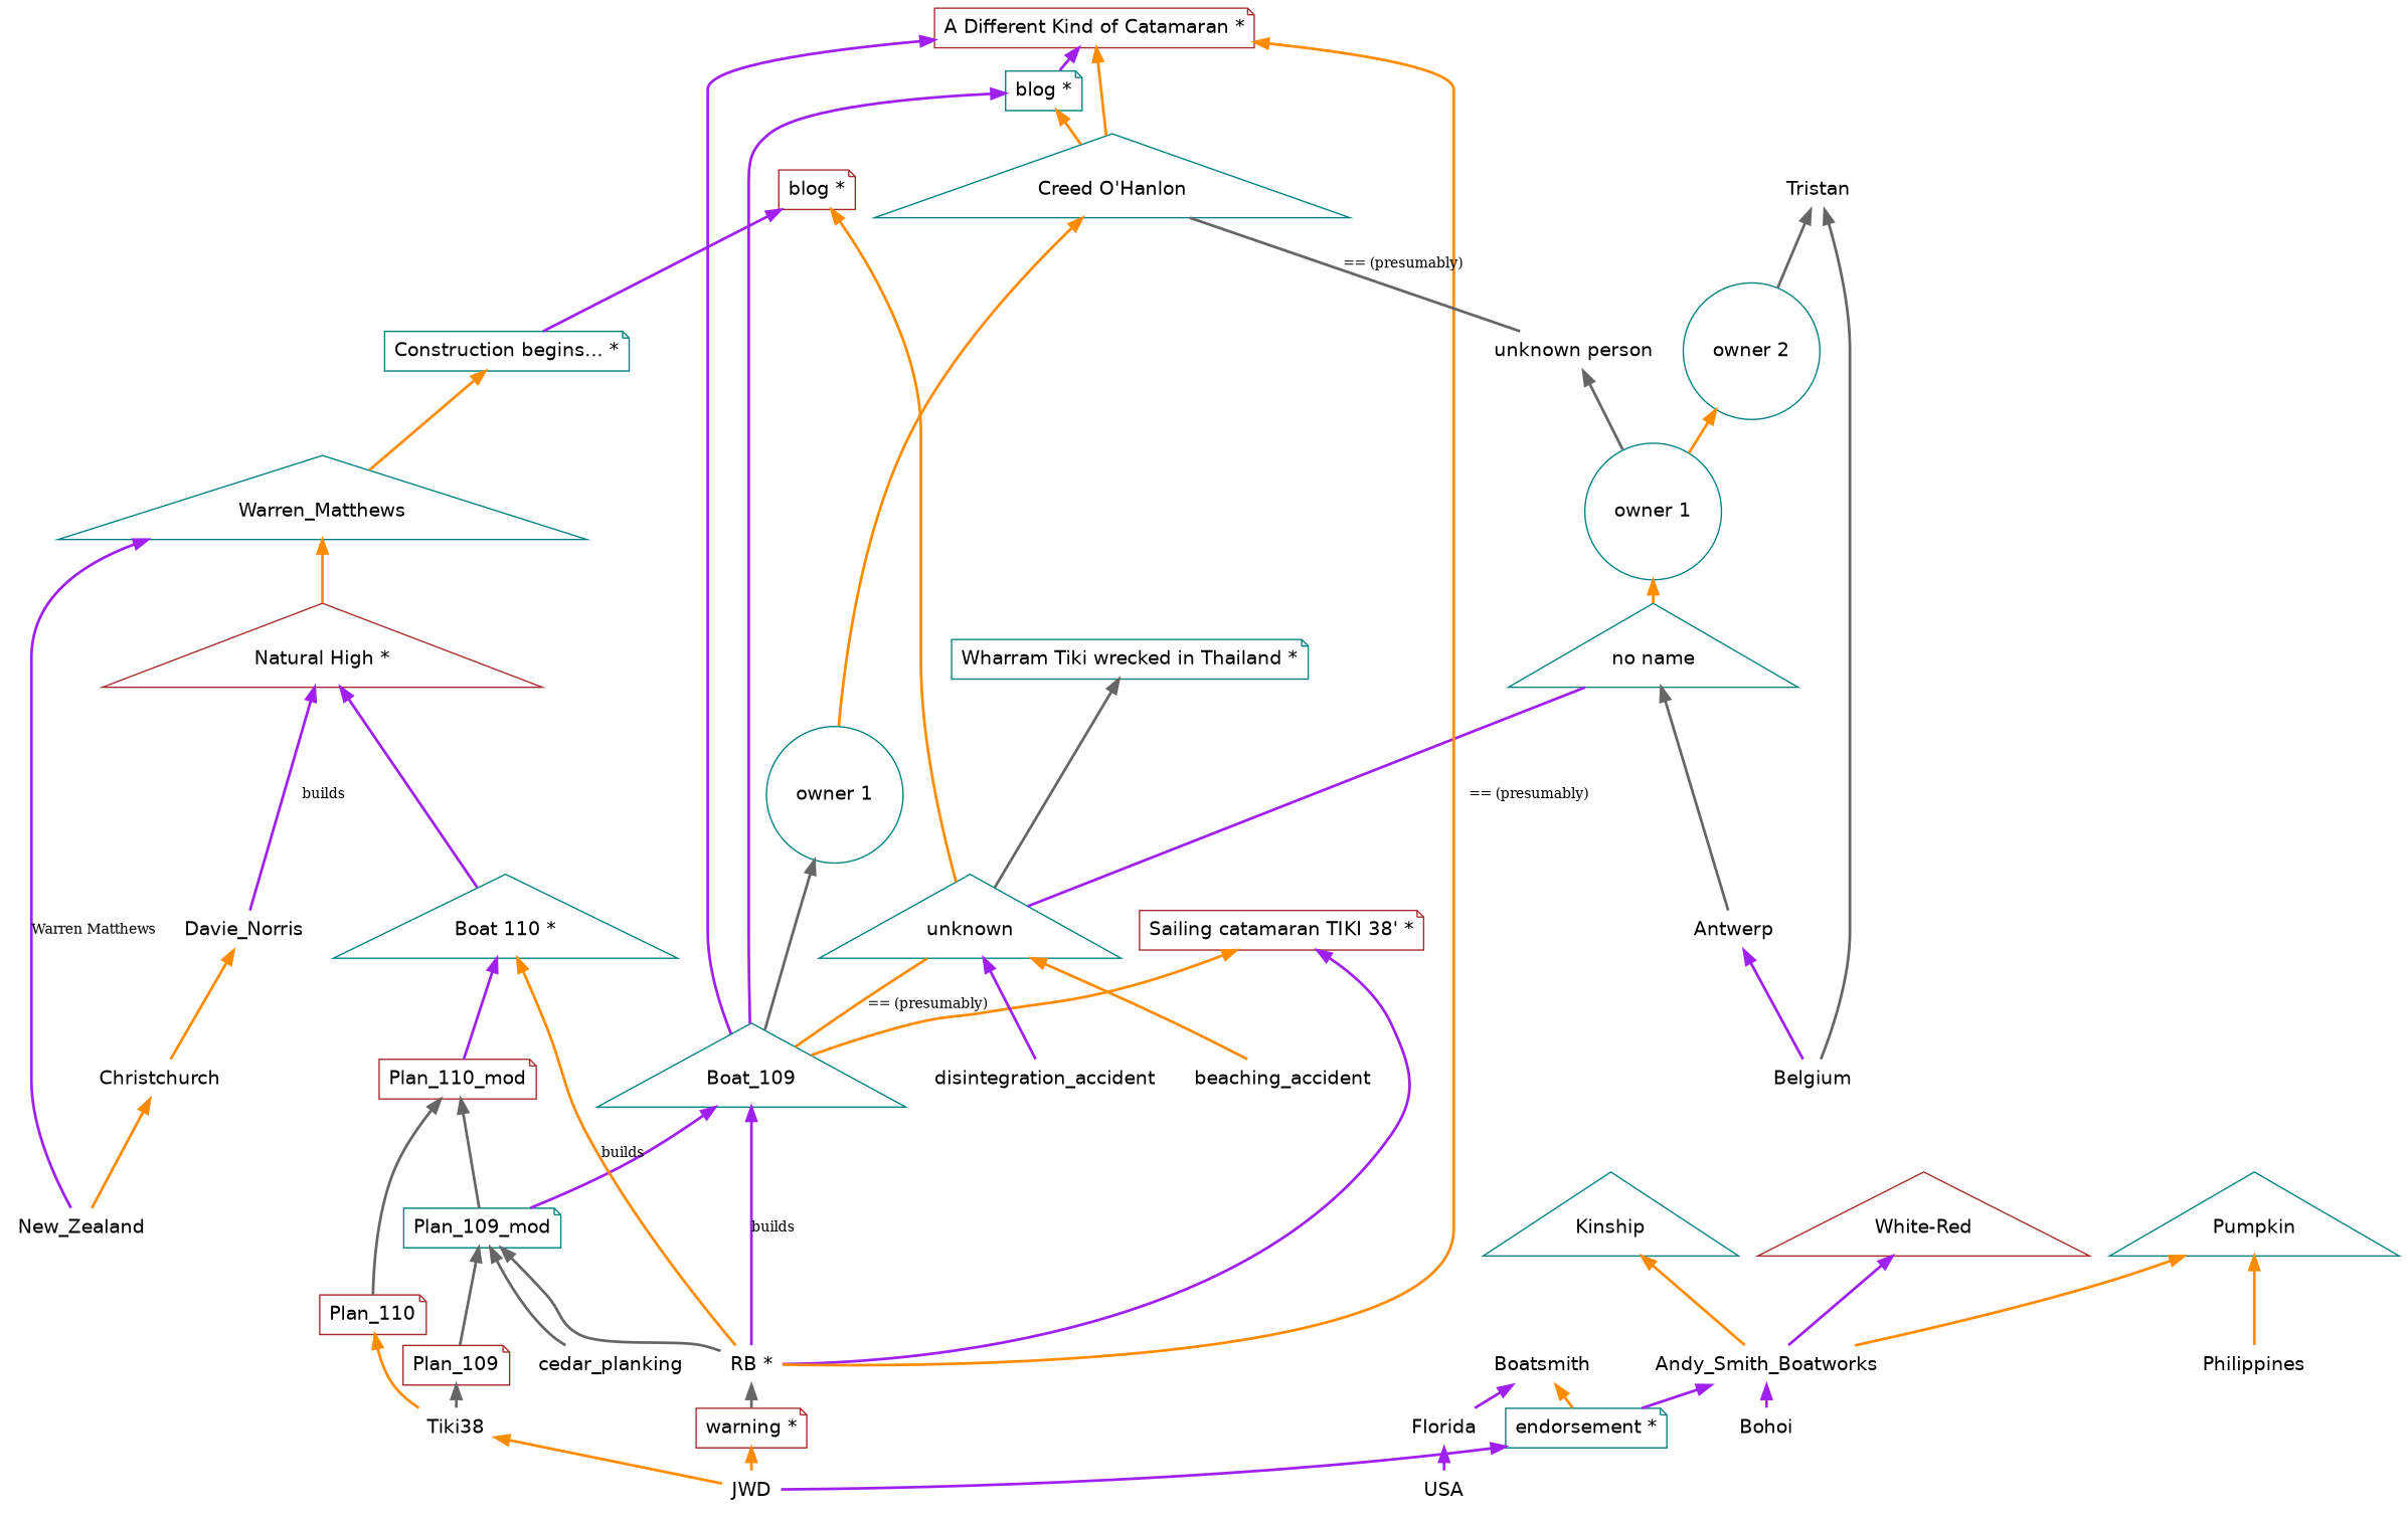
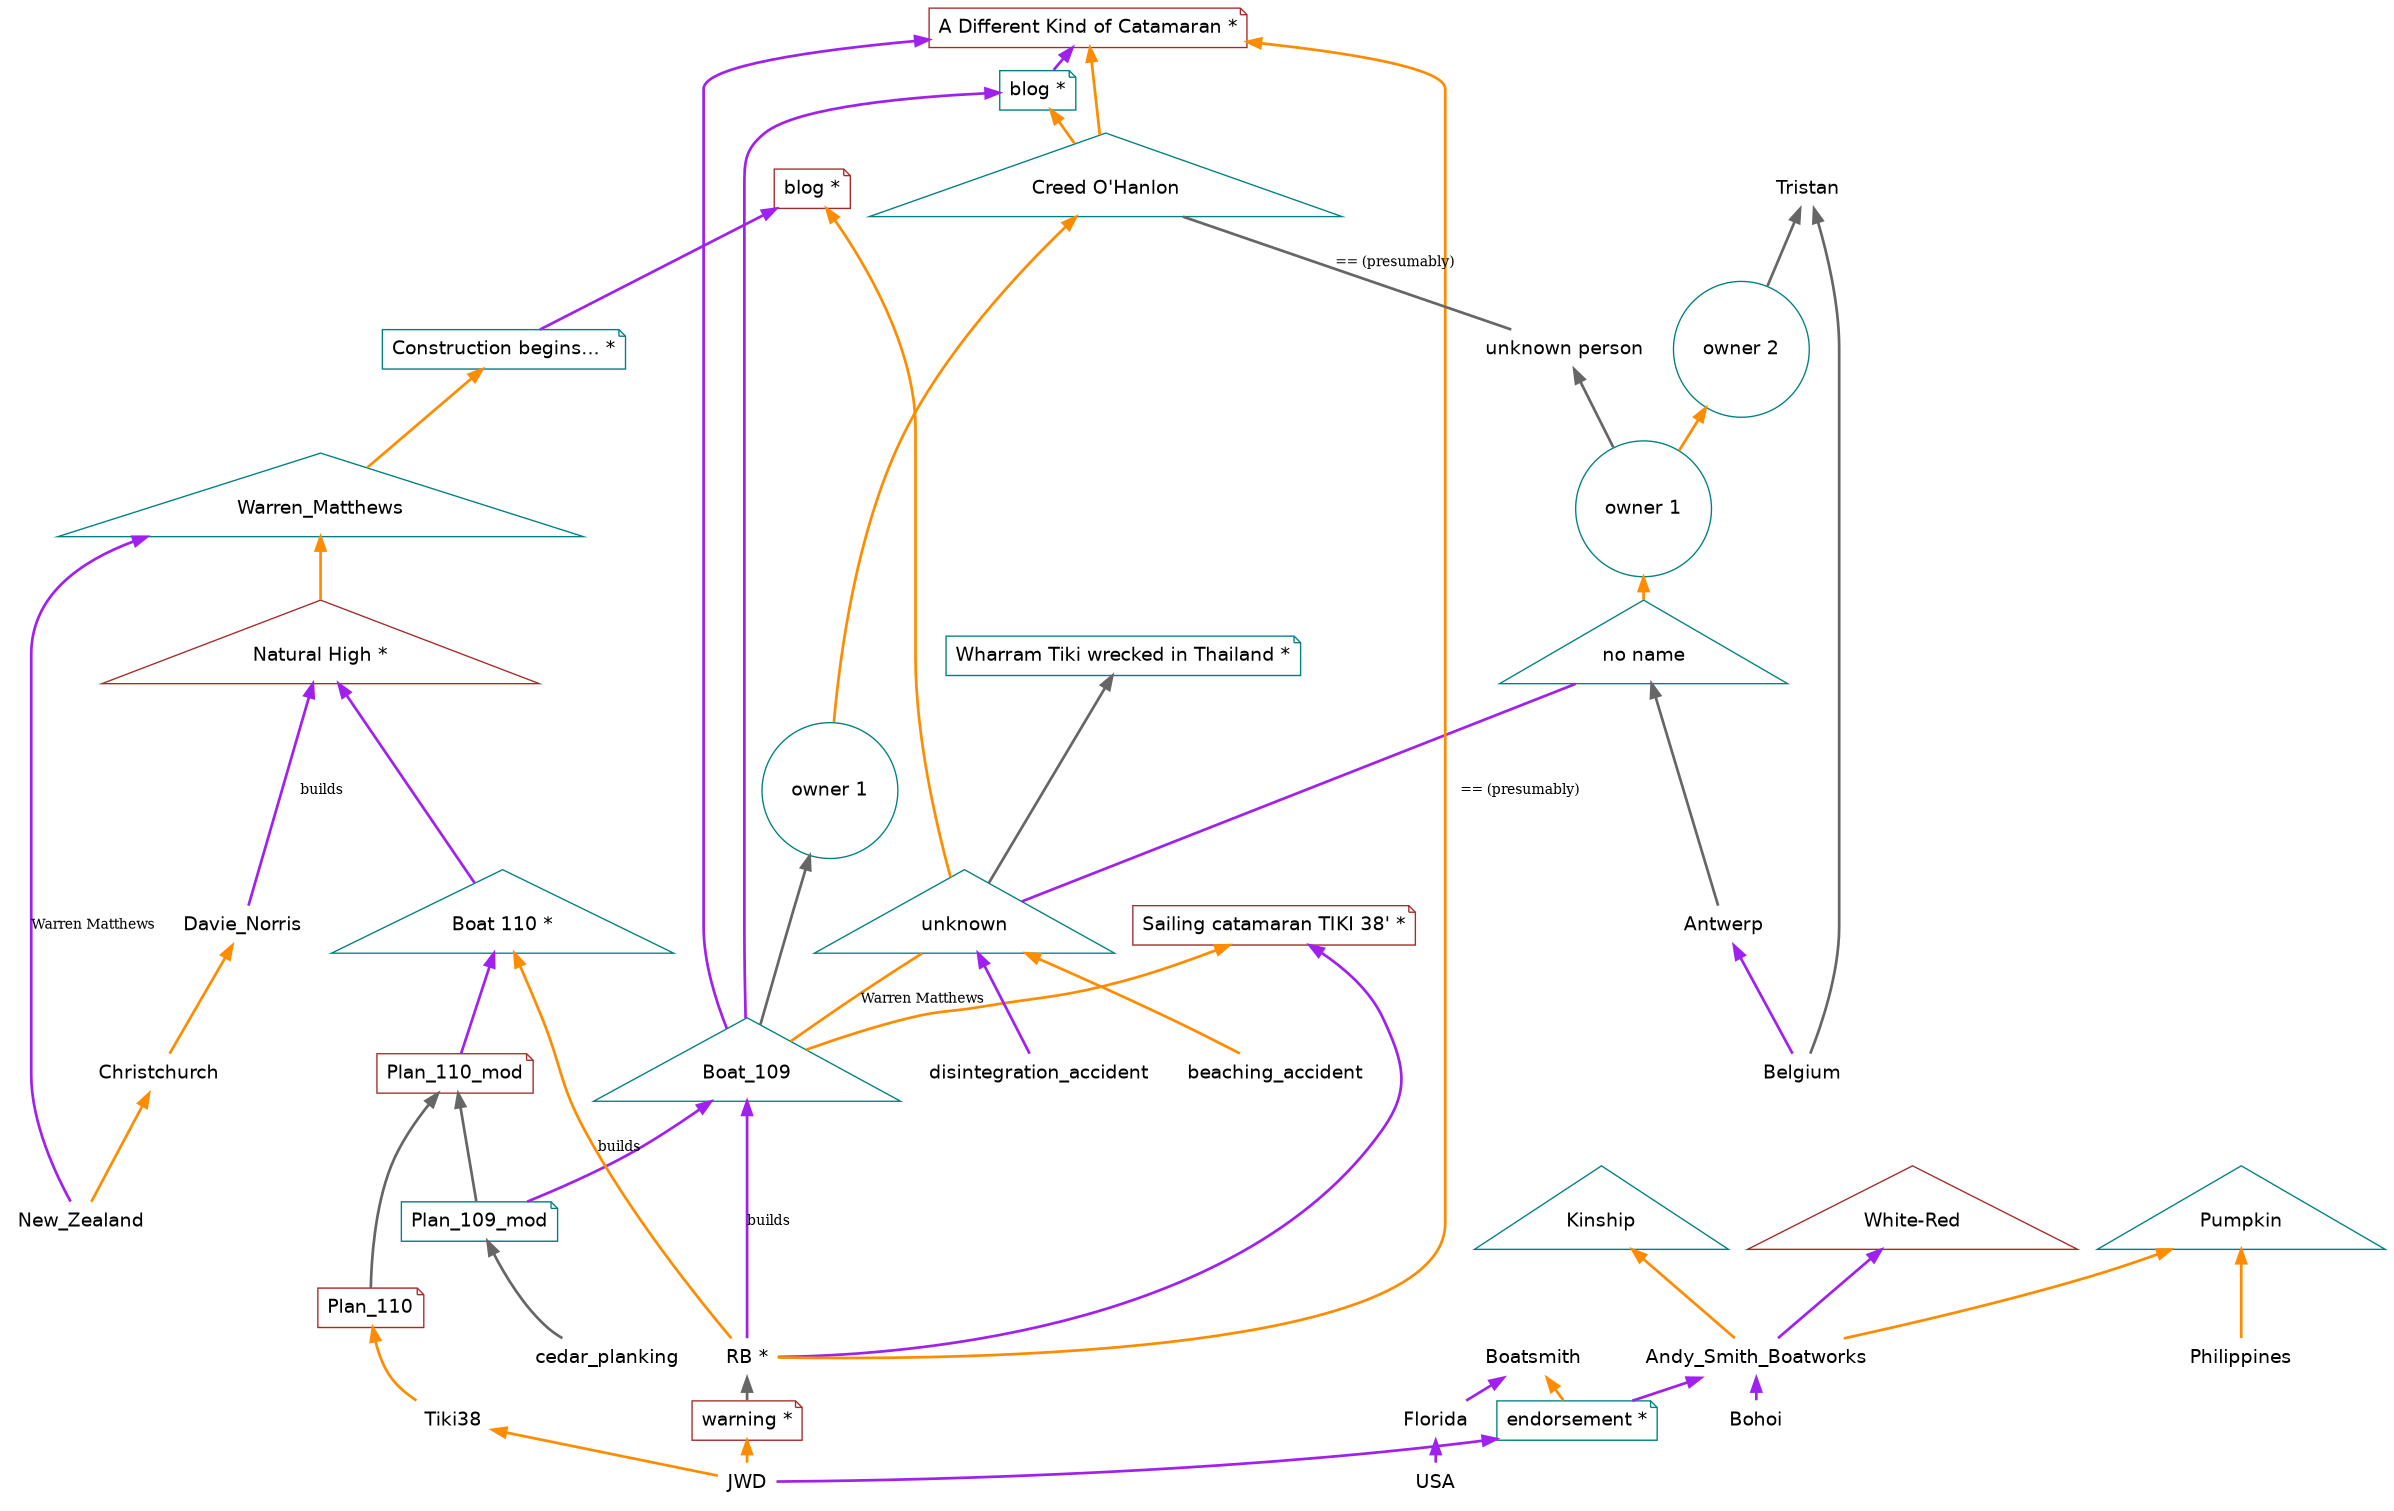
  digraph {
    color=whitesmoke
    fontname=Helvetica
    labelloc=b
    nodesep=0.2
    rankdir=BT
    ranksep=0.2
    remincross=true
    splines=true
    style="filled,rounded"
    node [color=teal fillcolor=white fontname=Helvetica margin=0.1 shape=none style="filled,rounded"]
    edge [arrowtail=none color=darkorange dir=both fontsize=10 penwidth=2]
-   Plan_109 [color=brown height=0 shape=note width=0]
    Plan_109_mod [height=0 shape=note width=0]
    Plan_110_mod [color=brown height=0 shape=note width=0]
    Plan_110 [color=brown height=0 shape=note width=0]
    n5 [height=0 label="blog *" shape=note width=0]
    n6 [color=brown height=0 label="blog *" shape=note width=0]
    n7 [height=0 label="Construction begins... *" shape=note width=0]
    n8 [color=brown height=0 label="warning *" shape=note width=0]
    n9 [height=0 label="endorsement *" shape=note width=0]
    n10 [color=brown height=0 label="Sailing catamaran TIKI 38' *" shape=note width=0]
    n11 [color=brown height=0 label="A Different Kind of Catamaran *" shape=note width=0]
    n12 [height=0 label="Wharram Tiki wrecked in Thailand *" shape=note width=0]
    n13 [height=0 label="owner 1" shape=circle width=0]
    n14 [height=0 label="owner 1" shape=circle width=0]
    n15 [height=0 label="owner 2" shape=circle width=0]
    Boat_109 [height=0 shape=triangle width=0 style=""]
    n17 [height=0 label="Boat 110 *" shape=triangle width=0 style=""]
    Warren_Matthews [height=0 shape=triangle width=0 style=""]
    n19 [height=0 label="Creed O'Hanlon" shape=triangle width=0 style=""]
    n20 [color=brown height=0 label="Natural High *" shape=triangle width=0 style=""]
    Kinship [height=0 shape=triangle width=0 style=""]
    Pumpkin [height=0 shape=triangle width=0 style=""]
    n23 [color=brown height=0 label="White-Red" shape=triangle width=0 style=""]
    n24 [height=0 label=unknown shape=triangle width=0 style=""]
    n25 [height=0 label="no name" shape=triangle width=0 style=""]
    n26 [height=0 label="RB *" width=0]
    Davie_Norris [color=brown height=0 width=0]
    beaching_accident [color=brown height=0 width=0]
    disintegration_accident [color=brown height=0 width=0]
    n30 [height=0 label="unknown person" width=0]
    Andy_Smith_Boatworks [height=0 width=0]
    Boatsmith [color=brown height=0 width=0]
    Tristan [color=brown height=0 width=0]
    cedar_planking [color=brown height=0 width=0]
    New_Zealand [color=brown height=0 width=0]
    Christchurch [color=brown height=0 width=0]
    JWD [color=brown height=0 width=0]
    Tiki38 [color=brown height=0 width=0]
    USA [height=0 width=0]
    Florida [height=0 width=0]
    Philippines [color=brown height=0 width=0]
    Bohoi [height=0 width=0]
    Belgium [height=0 width=0]
    Antwerp [height=0 width=0]
    subgraph sub_1 {
-     Plan_109
      Plan_109_mod
      Plan_110_mod
      Plan_110
      n5
      n6
      n7
      n8
      n9
      n10
      n11
      n12
    }
    subgraph sub_2 {
      n13
      n14
      n15
    }
    subgraph sub_3 {
      Plan_109_mod
      Plan_110_mod
      n5
      n6
      n7
      n13
      Boat_109
      n17
      Warren_Matthews
      n19
      n20
      Kinship
      Pumpkin
      n23
      n24
      n25
    }
    subgraph sub_4 {
      Boat_109
      n17
      n20
      n26
      Davie_Norris
    }
    subgraph sub_5 {
      n8
      n24
      n26
      beaching_accident
      disintegration_accident
    }
    subgraph sub_6 {
      Boat_109
      n19
      n24
      n25
      n30
    }
-   Plan_109 -> Plan_109_mod [color=gray40]
    Plan_109_mod -> Plan_110_mod [color=gray40]
    Plan_109_mod -> Boat_109 [color=purple]
    Plan_110_mod -> n17 [color=purple]
    Plan_110 -> Plan_110_mod [color=gray40]
    n5 -> n11 [color=purple]
    n7 -> n6 [color=purple]
    n8 -> n26 [color=gray40]
    n9 -> Andy_Smith_Boatworks [color=purple]
    n9 -> Boatsmith
    n13 -> n19
    n14 -> n15
    n14 -> n30 [color=gray40]
    n15 -> Tristan [color=gray40]
    Boat_109 -> n5 [color=purple]
    Boat_109 -> n10
    Boat_109 -> n11 [color=purple]
    Boat_109 -> n13 [color=gray40]
-   Boat_109 -> n24 [arrowhead=none label="== (presumably)"]
+   Boat_109 -> n24 [arrowhead=none label="Warren Matthews"]
    n17 -> n20 [color=purple]
    Warren_Matthews -> n7
    n19 -> n5
    n19 -> n11
    n20 -> Warren_Matthews
    n24 -> n6
    n24 -> n12 [color=gray40]
    n24 -> n25 [arrowhead=none color=purple label="== (presumably)"]
    n25 -> n14
-   n26 -> Plan_109_mod [color=gray40]
    n26 -> n10 [color=purple]
    n26 -> n11
    n26 -> Boat_109 [color=purple label=builds]
    n26 -> n17 [label=builds]
    Davie_Norris -> n20 [color=purple label=builds]
    beaching_accident -> n24
    disintegration_accident -> n24 [color=purple]
    n30 -> n19 [arrowhead=none color=gray40 label="== (presumably)"]
    Andy_Smith_Boatworks -> Kinship
    Andy_Smith_Boatworks -> Pumpkin
    Andy_Smith_Boatworks -> n23 [color=purple]
    cedar_planking -> Plan_109_mod [color=gray40]
    New_Zealand -> Warren_Matthews [color=purple label="Warren Matthews"]
    New_Zealand -> Christchurch
    Christchurch -> Davie_Norris
    JWD -> n8
    JWD -> n9 [color=purple]
    JWD -> Tiki38
-   Tiki38 -> Plan_109 [color=gray40]
    Tiki38 -> Plan_110
    USA -> Florida [color=purple]
    Florida -> Boatsmith [color=purple]
    Philippines -> Pumpkin
    Bohoi -> Andy_Smith_Boatworks [color=purple]
    Belgium -> Tristan [color=gray40]
    Belgium -> Antwerp [color=purple]
    Antwerp -> n25 [color=gray40]
  }
